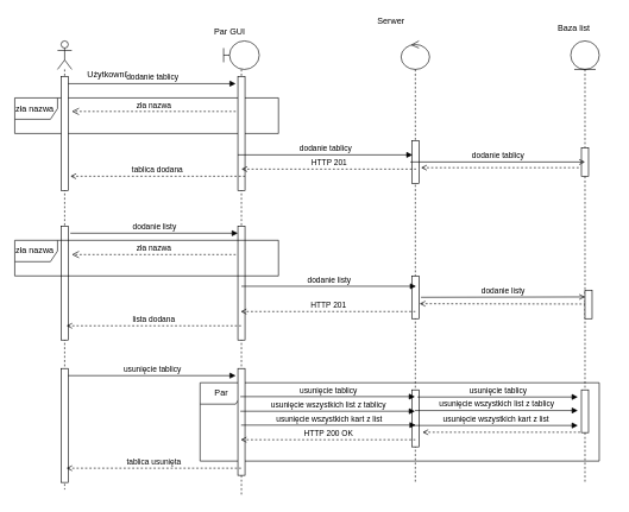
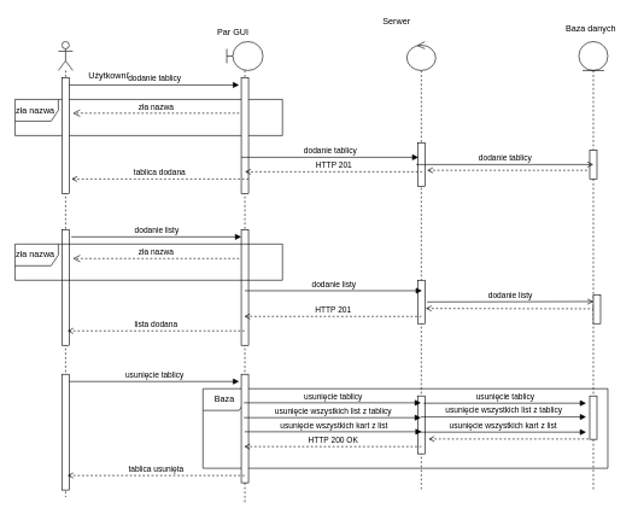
  <mxCell id="0" />
  <mxCell id="1" parent="0" />
- <mxCell id="2" value="Par" style="shape=umlFrame;whiteSpace=wrap;html=1;" parent="1" vertex="1"><mxGeometry x="280" y="537" width="560" height="110" as="geometry" /></mxCell>
+ <mxCell id="2" value="Baza" style="shape=umlFrame;whiteSpace=wrap;html=1;" parent="1" vertex="1"><mxGeometry x="280" y="537" width="560" height="110" as="geometry" /></mxCell>
  <mxCell id="3" value="zła nazwa&amp;nbsp;" style="shape=umlFrame;whiteSpace=wrap;html=1;" parent="1" vertex="1"><mxGeometry x="20" y="137" width="370" height="50" as="geometry" /></mxCell>
  <mxCell id="4" value="" style="shape=umlLifeline;participant=umlActor;perimeter=lifelinePerimeter;whiteSpace=wrap;html=1;container=1;collapsible=0;recursiveResize=0;verticalAlign=top;spacingTop=36;labelBackgroundColor=#ffffff;outlineConnect=0;" parent="1" vertex="1"><mxGeometry x="80" y="57" width="20" height="630" as="geometry" /></mxCell>
  <mxCell id="5" value="" style="html=1;points=[];perimeter=orthogonalPerimeter;" parent="4" vertex="1"><mxGeometry x="5" y="50" width="10" height="160" as="geometry" /></mxCell>
  <mxCell id="6" value="" style="html=1;points=[];perimeter=orthogonalPerimeter;" parent="4" vertex="1"><mxGeometry x="5" y="260" width="10" height="160" as="geometry" /></mxCell>
  <mxCell id="7" value="" style="html=1;points=[];perimeter=orthogonalPerimeter;" parent="4" vertex="1"><mxGeometry x="5" y="460" width="10" height="160" as="geometry" /></mxCell>
  <mxCell id="8" value="" style="shape=umlLifeline;participant=umlControl;perimeter=lifelinePerimeter;whiteSpace=wrap;html=1;container=1;collapsible=0;recursiveResize=0;verticalAlign=top;spacingTop=36;labelBackgroundColor=#ffffff;outlineConnect=0;" parent="1" vertex="1"><mxGeometry x="562" y="57" width="40" height="620" as="geometry" /></mxCell>
  <mxCell id="9" value="" style="html=1;points=[];perimeter=orthogonalPerimeter;" parent="8" vertex="1"><mxGeometry x="15" y="140" width="10" height="60" as="geometry" /></mxCell>
  <mxCell id="10" value="" style="html=1;points=[];perimeter=orthogonalPerimeter;" parent="8" vertex="1"><mxGeometry x="15" y="330" width="10" height="60" as="geometry" /></mxCell>
  <mxCell id="11" value="" style="html=1;points=[];perimeter=orthogonalPerimeter;" parent="8" vertex="1"><mxGeometry x="15" y="490" width="10" height="80" as="geometry" /></mxCell>
  <mxCell id="12" value="" style="shape=umlLifeline;participant=umlBoundary;perimeter=lifelinePerimeter;whiteSpace=wrap;html=1;container=1;collapsible=0;recursiveResize=0;verticalAlign=top;spacingTop=36;labelBackgroundColor=#ffffff;outlineConnect=0;" parent="1" vertex="1"><mxGeometry x="313" y="57" width="50" height="640" as="geometry" /></mxCell>
  <mxCell id="13" value="" style="html=1;points=[];perimeter=orthogonalPerimeter;" parent="12" vertex="1"><mxGeometry x="20" y="50" width="10" height="160" as="geometry" /></mxCell>
  <mxCell id="14" value="" style="html=1;points=[];perimeter=orthogonalPerimeter;" parent="12" vertex="1"><mxGeometry x="20" y="260" width="10" height="160" as="geometry" /></mxCell>
  <mxCell id="15" value="" style="html=1;points=[];perimeter=orthogonalPerimeter;" parent="12" vertex="1"><mxGeometry x="20" y="460" width="10" height="150" as="geometry" /></mxCell>
  <mxCell id="16" value="" style="shape=umlLifeline;participant=umlEntity;perimeter=lifelinePerimeter;whiteSpace=wrap;html=1;container=1;collapsible=0;recursiveResize=0;verticalAlign=top;spacingTop=36;labelBackgroundColor=#ffffff;outlineConnect=0;" parent="1" vertex="1"><mxGeometry x="800" y="57" width="40" height="620" as="geometry" /></mxCell>
  <mxCell id="17" value="" style="html=1;points=[];perimeter=orthogonalPerimeter;" parent="16" vertex="1"><mxGeometry x="15" y="150" width="10" height="40" as="geometry" /></mxCell>
  <mxCell id="18" value="" style="html=1;points=[];perimeter=orthogonalPerimeter;" parent="16" vertex="1"><mxGeometry x="20" y="350" width="10" height="40" as="geometry" /></mxCell>
  <mxCell id="19" value="" style="html=1;points=[];perimeter=orthogonalPerimeter;" parent="16" vertex="1"><mxGeometry x="15" y="490" width="10" height="60" as="geometry" /></mxCell>
  <mxCell id="20" value="Użytkownik" style="text;html=1;resizable=0;points=[];autosize=1;align=left;verticalAlign=top;spacingTop=-4;" parent="1" vertex="1"><mxGeometry x="120" y="95" width="80" height="20" as="geometry" /></mxCell>
  <mxCell id="21" value="Par GUI&lt;br&gt;&lt;br&gt;" style="text;html=1;resizable=0;points=[];autosize=1;align=left;verticalAlign=top;spacingTop=-4;" parent="1" vertex="1"><mxGeometry x="297.5" y="35" width="80" height="30" as="geometry" /></mxCell>
  <mxCell id="22" value="Serwer&lt;br&gt;" style="text;html=1;resizable=0;points=[];autosize=1;align=left;verticalAlign=top;spacingTop=-4;" parent="1" vertex="1"><mxGeometry x="526.5" y="20" width="50" height="20" as="geometry" /></mxCell>
- <mxCell id="23" value="Baza list&lt;br&gt;&lt;br&gt;" style="text;html=1;resizable=0;points=[];autosize=1;align=left;verticalAlign=top;spacingTop=-4;" parent="1" vertex="1"><mxGeometry x="780" y="30" width="80" height="30" as="geometry" /></mxCell>
+ <mxCell id="23" value="Baza danych&lt;br&gt;&lt;br&gt;" style="text;html=1;resizable=0;points=[];autosize=1;align=left;verticalAlign=top;spacingTop=-4;" parent="1" vertex="1"><mxGeometry x="780" y="30" width="80" height="30" as="geometry" /></mxCell>
  <mxCell id="24" value="dodanie tablicy" style="html=1;verticalAlign=bottom;endArrow=block;" parent="1" edge="1"><mxGeometry width="80" relative="1" as="geometry"><mxPoint x="95" y="117" as="sourcePoint" /><mxPoint x="330" y="117" as="targetPoint" /></mxGeometry></mxCell>
  <mxCell id="25" value="zła nazwa" style="html=1;verticalAlign=bottom;endArrow=open;dashed=1;endSize=8;" parent="1" edge="1"><mxGeometry relative="1" as="geometry"><mxPoint x="330" y="156" as="sourcePoint" /><mxPoint x="100" y="156" as="targetPoint" /></mxGeometry></mxCell>
  <mxCell id="26" value="dodanie tablicy" style="html=1;verticalAlign=bottom;endArrow=block;entryX=0.7;entryY=0.018;entryDx=0;entryDy=0;entryPerimeter=0;" parent="1" edge="1"><mxGeometry width="80" relative="1" as="geometry"><mxPoint x="333" y="217" as="sourcePoint" /><mxPoint x="578" y="217" as="targetPoint" /></mxGeometry></mxCell>
  <mxCell id="27" value="dodanie tablicy" style="html=1;verticalAlign=bottom;endArrow=open;entryX=0.7;entryY=0.018;entryDx=0;entryDy=0;entryPerimeter=0;endFill=0;" parent="1" edge="1"><mxGeometry width="80" relative="1" as="geometry"><mxPoint x="575" y="227" as="sourcePoint" /><mxPoint x="820" y="227" as="targetPoint" /></mxGeometry></mxCell>
  <mxCell id="28" value="HTTP 201" style="html=1;verticalAlign=bottom;endArrow=none;entryX=0.7;entryY=0.018;entryDx=0;entryDy=0;entryPerimeter=0;endFill=0;startArrow=open;startFill=0;dashed=1;" parent="1" edge="1"><mxGeometry width="80" relative="1" as="geometry"><mxPoint x="338" y="237" as="sourcePoint" /><mxPoint x="583" y="237" as="targetPoint" /></mxGeometry></mxCell>
  <mxCell id="29" value="tablica dodana&lt;br&gt;" style="html=1;verticalAlign=bottom;endArrow=none;entryX=0.7;entryY=0.018;entryDx=0;entryDy=0;entryPerimeter=0;endFill=0;startArrow=open;startFill=0;dashed=1;" parent="1" edge="1"><mxGeometry x="-0.004" width="80" relative="1" as="geometry"><mxPoint x="98" y="247" as="sourcePoint" /><mxPoint x="343" y="247" as="targetPoint" /><mxPoint as="offset" /></mxGeometry></mxCell>
  <mxCell id="30" value="dodanie listy" style="html=1;verticalAlign=bottom;endArrow=block;" parent="1" edge="1"><mxGeometry width="80" relative="1" as="geometry"><mxPoint x="98" y="327" as="sourcePoint" /><mxPoint x="333" y="327" as="targetPoint" /></mxGeometry></mxCell>
  <mxCell id="31" value="zła nazwa&amp;nbsp;" style="shape=umlFrame;whiteSpace=wrap;html=1;" parent="1" vertex="1"><mxGeometry x="20" y="337" width="370" height="50" as="geometry" /></mxCell>
  <mxCell id="32" value="zła nazwa" style="html=1;verticalAlign=bottom;endArrow=open;dashed=1;endSize=8;" parent="1" edge="1"><mxGeometry relative="1" as="geometry"><mxPoint x="330" y="357" as="sourcePoint" /><mxPoint x="100" y="357" as="targetPoint" /></mxGeometry></mxCell>
  <mxCell id="33" value="dodanie listy" style="html=1;verticalAlign=bottom;endArrow=block;entryX=0.7;entryY=0.018;entryDx=0;entryDy=0;entryPerimeter=0;" parent="1" edge="1"><mxGeometry width="80" relative="1" as="geometry"><mxPoint x="338" y="401.5" as="sourcePoint" /><mxPoint x="583" y="401.5" as="targetPoint" /></mxGeometry></mxCell>
  <mxCell id="34" value="dodanie listy" style="html=1;verticalAlign=bottom;endArrow=open;entryX=0.7;entryY=0.018;entryDx=0;entryDy=0;entryPerimeter=0;endFill=0;" parent="1" edge="1"><mxGeometry width="80" relative="1" as="geometry"><mxPoint x="590" y="417" as="sourcePoint" /><mxPoint x="820" y="416.5" as="targetPoint" /></mxGeometry></mxCell>
  <mxCell id="35" value="HTTP 201" style="html=1;verticalAlign=bottom;endArrow=none;entryX=0.7;entryY=0.018;entryDx=0;entryDy=0;entryPerimeter=0;endFill=0;startArrow=open;startFill=0;dashed=1;" parent="1" edge="1"><mxGeometry width="80" relative="1" as="geometry"><mxPoint x="337" y="437" as="sourcePoint" /><mxPoint x="582" y="437" as="targetPoint" /></mxGeometry></mxCell>
  <mxCell id="36" value="lista dodana&lt;br&gt;" style="html=1;verticalAlign=bottom;endArrow=none;entryX=0.7;entryY=0.018;entryDx=0;entryDy=0;entryPerimeter=0;endFill=0;startArrow=open;startFill=0;dashed=1;" parent="1" edge="1"><mxGeometry x="-0.004" width="80" relative="1" as="geometry"><mxPoint x="92.5" y="457" as="sourcePoint" /><mxPoint x="337.5" y="457" as="targetPoint" /><mxPoint as="offset" /></mxGeometry></mxCell>
  <mxCell id="37" value="usunięcie tablicy" style="html=1;verticalAlign=bottom;endArrow=block;" parent="1" edge="1"><mxGeometry width="80" relative="1" as="geometry"><mxPoint x="95" y="527" as="sourcePoint" /><mxPoint x="330" y="527" as="targetPoint" /></mxGeometry></mxCell>
  <mxCell id="38" value="usunięcie tablicy" style="html=1;verticalAlign=bottom;endArrow=block;entryX=0.7;entryY=0.018;entryDx=0;entryDy=0;entryPerimeter=0;" parent="1" edge="1"><mxGeometry width="80" relative="1" as="geometry"><mxPoint x="336.5" y="556.5" as="sourcePoint" /><mxPoint x="581.5" y="556.5" as="targetPoint" /></mxGeometry></mxCell>
  <mxCell id="39" value="usunięcie wszystkich list z tablicy&lt;br&gt;" style="html=1;verticalAlign=bottom;endArrow=block;entryX=0.7;entryY=0.018;entryDx=0;entryDy=0;entryPerimeter=0;" parent="1" edge="1"><mxGeometry width="80" relative="1" as="geometry"><mxPoint x="336.5" y="577" as="sourcePoint" /><mxPoint x="581.5" y="577" as="targetPoint" /></mxGeometry></mxCell>
  <mxCell id="40" value="usunięcie wszystkich kart z list" style="html=1;verticalAlign=bottom;endArrow=block;entryX=0.7;entryY=0.018;entryDx=0;entryDy=0;entryPerimeter=0;" parent="1" edge="1"><mxGeometry width="80" relative="1" as="geometry"><mxPoint x="337.5" y="596.5" as="sourcePoint" /><mxPoint x="582.5" y="596.5" as="targetPoint" /></mxGeometry></mxCell>
  <mxCell id="41" value="usunięcie tablicy" style="html=1;verticalAlign=bottom;endArrow=block;" parent="1" edge="1"><mxGeometry width="80" relative="1" as="geometry"><mxPoint x="585" y="557" as="sourcePoint" /><mxPoint x="810" y="557" as="targetPoint" /></mxGeometry></mxCell>
  <mxCell id="42" value="usunięcie wszystkich list z tablicy&lt;br&gt;" style="html=1;verticalAlign=bottom;endArrow=block;" parent="1" edge="1"><mxGeometry width="80" relative="1" as="geometry"><mxPoint x="581.5" y="576" as="sourcePoint" /><mxPoint x="810" y="576" as="targetPoint" /></mxGeometry></mxCell>
  <mxCell id="43" value="usunięcie wszystkich kart z list" style="html=1;verticalAlign=bottom;endArrow=block;" parent="1" edge="1"><mxGeometry width="80" relative="1" as="geometry"><mxPoint x="580" y="597" as="sourcePoint" /><mxPoint x="810" y="597" as="targetPoint" /></mxGeometry></mxCell>
  <mxCell id="44" value="HTTP 200 OK" style="html=1;verticalAlign=bottom;endArrow=none;entryX=0.7;entryY=0.018;entryDx=0;entryDy=0;entryPerimeter=0;endFill=0;startArrow=open;startFill=0;dashed=1;" parent="1" edge="1"><mxGeometry width="80" relative="1" as="geometry"><mxPoint x="337" y="617" as="sourcePoint" /><mxPoint x="582" y="617" as="targetPoint" /></mxGeometry></mxCell>
  <mxCell id="45" value="tablica usunięta&lt;br&gt;" style="html=1;verticalAlign=bottom;endArrow=none;entryX=0.7;entryY=0.018;entryDx=0;entryDy=0;entryPerimeter=0;endFill=0;startArrow=open;startFill=0;dashed=1;" parent="1" edge="1"><mxGeometry x="-0.004" width="80" relative="1" as="geometry"><mxPoint x="92.5" y="657" as="sourcePoint" /><mxPoint x="337.5" y="657" as="targetPoint" /><mxPoint as="offset" /></mxGeometry></mxCell>
  <mxCell id="46" value="" style="endArrow=none;dashed=1;html=1;entryX=-0.2;entryY=0.7;entryDx=0;entryDy=0;entryPerimeter=0;exitX=1.3;exitY=0.633;exitDx=0;exitDy=0;exitPerimeter=0;startArrow=open;startFill=0;" edge="1" parent="1" source="9" target="17"><mxGeometry width="50" height="50" relative="1" as="geometry"><mxPoint x="690" y="267" as="sourcePoint" /><mxPoint x="740" y="217" as="targetPoint" /></mxGeometry></mxCell>
  <mxCell id="47" value="" style="endArrow=none;dashed=1;html=1;entryX=-0.2;entryY=0.7;entryDx=0;entryDy=0;entryPerimeter=0;exitX=1.3;exitY=0.633;exitDx=0;exitDy=0;exitPerimeter=0;startArrow=open;startFill=0;" edge="1" parent="1"><mxGeometry width="50" height="50" relative="1" as="geometry"><mxPoint x="592" y="606.5" as="sourcePoint" /><mxPoint x="815" y="606.5" as="targetPoint" /></mxGeometry></mxCell>
  <mxCell id="48" value="" style="endArrow=none;dashed=1;html=1;entryX=-0.2;entryY=0.7;entryDx=0;entryDy=0;entryPerimeter=0;exitX=1.1;exitY=0.65;exitDx=0;exitDy=0;exitPerimeter=0;startArrow=open;startFill=0;" edge="1" parent="1" source="10"><mxGeometry width="50" height="50" relative="1" as="geometry"><mxPoint x="597" y="426.5" as="sourcePoint" /><mxPoint x="820" y="426.5" as="targetPoint" /></mxGeometry></mxCell>
